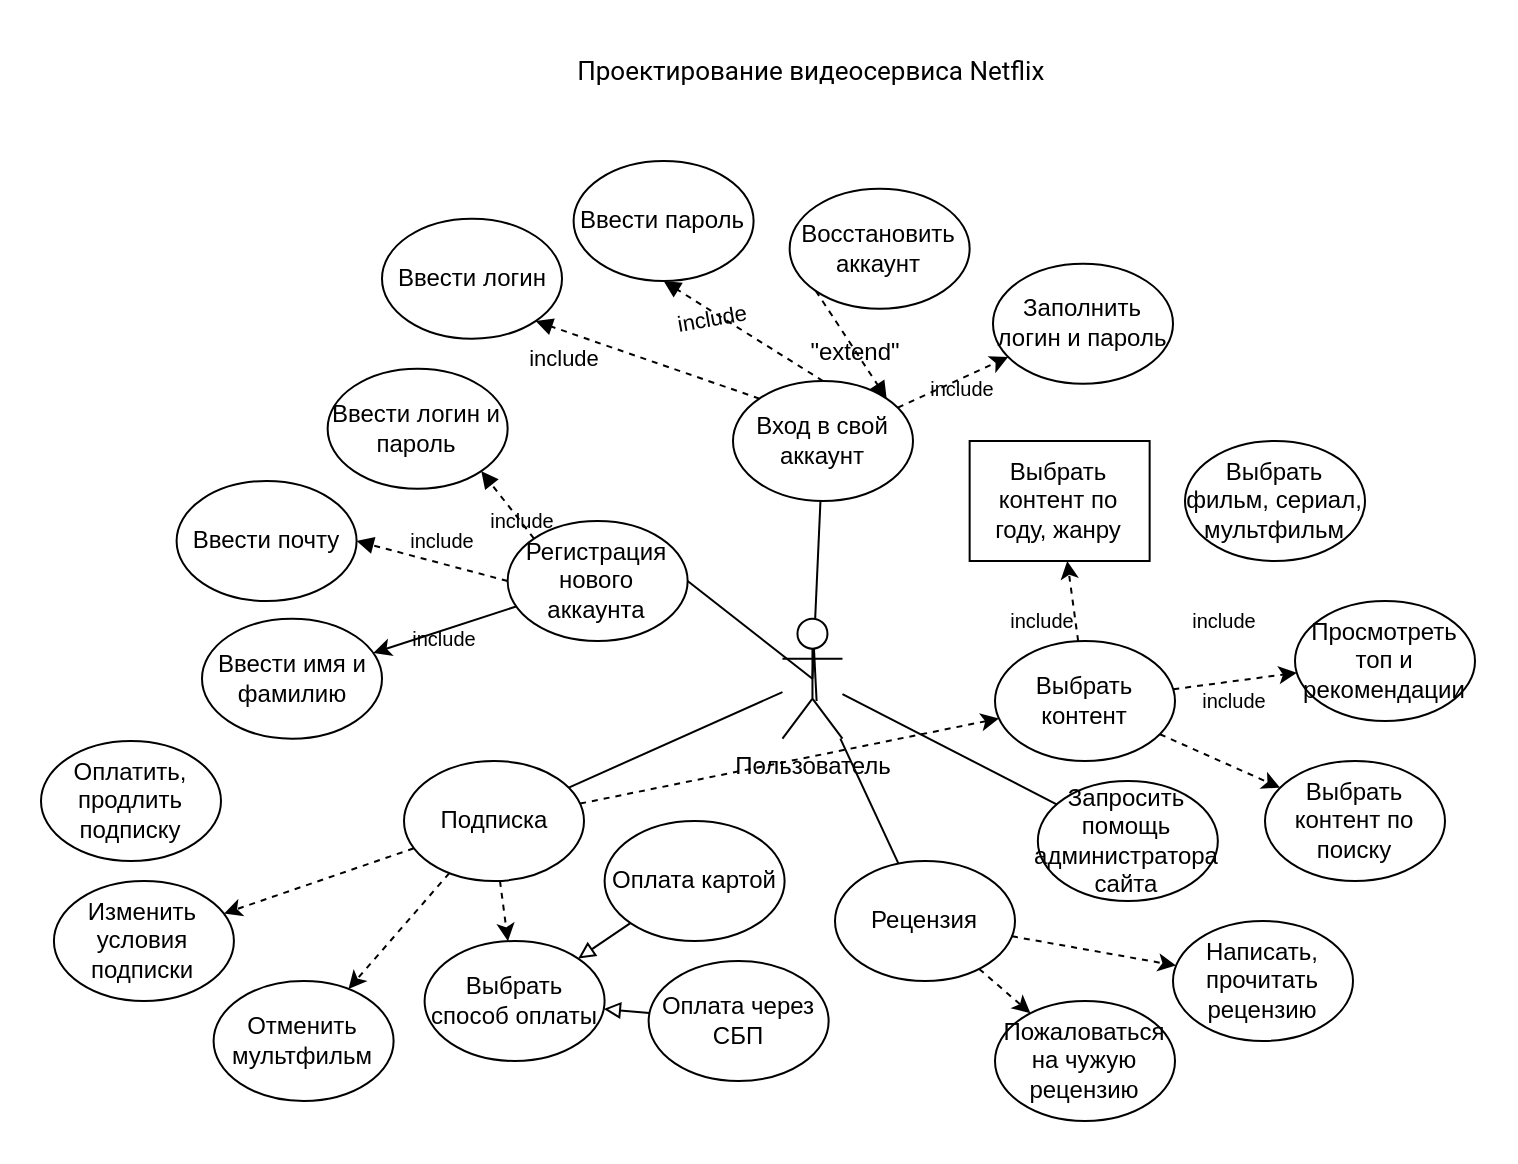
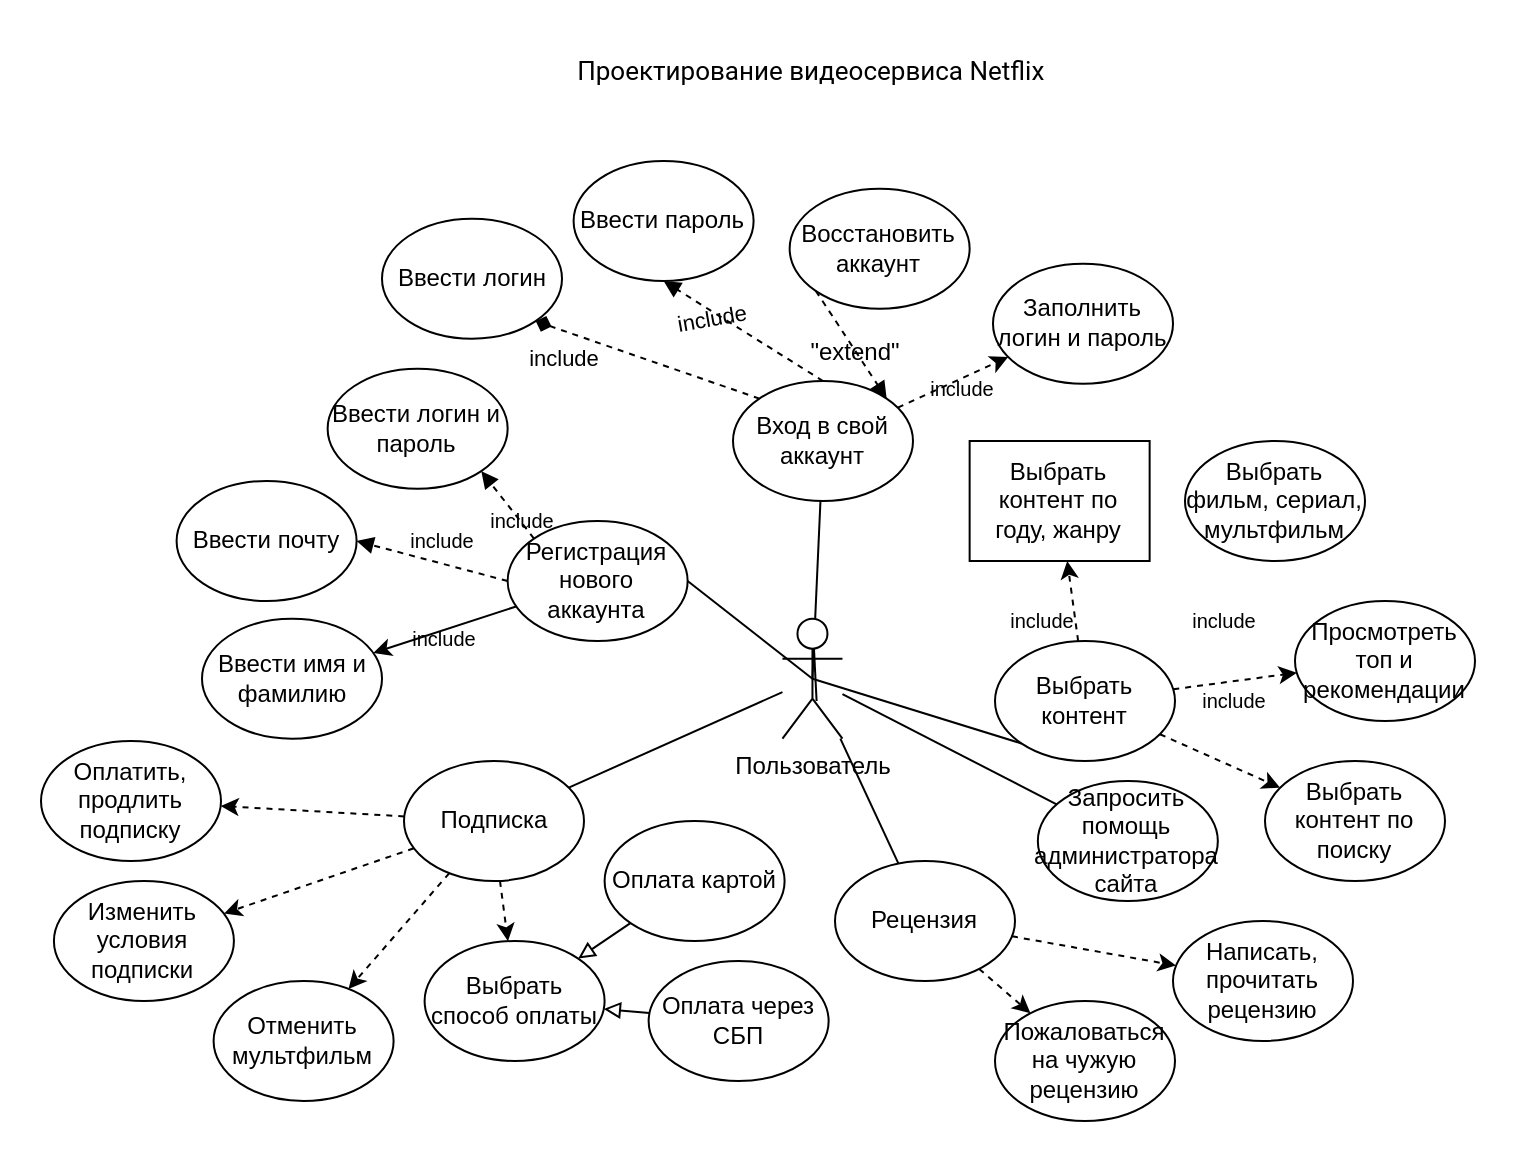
  <mxCell id="0" />
  <mxCell id="1" parent="0" />
  <mxCell id="2" value="&lt;span style=&quot;font-family: &amp;quot;roboto&amp;quot; , &amp;quot;robotodraft&amp;quot; , &amp;quot;helvetica&amp;quot; , &amp;quot;arial&amp;quot; , sans-serif ; font-size: 13px ; background-color: rgb(255 , 255 , 255)&quot;&gt;Проектирование видеосервиса Netflix&amp;nbsp;&lt;/span&gt;" style="text;html=1;strokeColor=none;fillColor=none;align=center;verticalAlign=middle;whiteSpace=wrap;rounded=0;" parent="1" vertex="1"><mxGeometry x="137" y="20" width="540" height="30" as="geometry" /></mxCell>
  <mxCell id="3" value="" style="rounded=0;orthogonalLoop=1;jettySize=auto;html=1;dashed=1;" parent="1" source="6" target="38" edge="1"><mxGeometry relative="1" as="geometry" /></mxCell>
  <mxCell id="4" value="" style="rounded=0;orthogonalLoop=1;jettySize=auto;html=1;dashed=1;" parent="1" source="6" target="39" edge="1"><mxGeometry relative="1" as="geometry" /></mxCell>
  <mxCell id="5" value="" style="rounded=0;orthogonalLoop=1;jettySize=auto;html=1;dashed=1;" parent="1" source="6" target="45" edge="1"><mxGeometry relative="1" as="geometry" /></mxCell>
  <mxCell id="6" value="Выбрать контент" style="ellipse;whiteSpace=wrap;html=1;" parent="1" vertex="1"><mxGeometry x="497" y="320" width="90" height="60" as="geometry" /></mxCell>
+ <mxCell id="7" value="" style="endArrow=none;html=1;rounded=0;entryX=0.5;entryY=0.5;entryDx=0;entryDy=0;entryPerimeter=0;exitX=0;exitY=1;exitDx=0;exitDy=0;startArrow=none;startFill=0;" parent="1" source="6" target="36" edge="1"><mxGeometry width="50" height="50" relative="1" as="geometry"><mxPoint x="662.8" y="430" as="sourcePoint" /><mxPoint x="712.8" y="380" as="targetPoint" /></mxGeometry></mxCell>
  <mxCell id="8" value="" style="rounded=0;orthogonalLoop=1;jettySize=auto;html=1;startArrow=none;startFill=0;endArrow=none;endFill=0;" parent="1" source="36" target="28" edge="1"><mxGeometry relative="1" as="geometry" /></mxCell>
  <mxCell id="9" value="" style="rounded=0;orthogonalLoop=1;jettySize=auto;html=1;dashed=1;" parent="1" source="10" target="31" edge="1"><mxGeometry relative="1" as="geometry" /></mxCell>
  <mxCell id="10" value="Вход в свой аккаунт" style="ellipse;whiteSpace=wrap;html=1;" parent="1" vertex="1"><mxGeometry x="366" y="190" width="90" height="60" as="geometry" /></mxCell>
  <mxCell id="11" value="" style="rounded=0;orthogonalLoop=1;jettySize=auto;html=1;dashed=0;" parent="1" source="12" target="32" edge="1"><mxGeometry relative="1" as="geometry" /></mxCell>
  <mxCell id="12" value="Регистрация нового аккаунта" style="ellipse;whiteSpace=wrap;html=1;" parent="1" vertex="1"><mxGeometry x="253.32" y="260" width="90" height="60" as="geometry" /></mxCell>
  <mxCell id="13" value="Ввести почту" style="ellipse;whiteSpace=wrap;html=1;" parent="1" vertex="1"><mxGeometry x="87.8" y="240" width="90" height="60" as="geometry" /></mxCell>
  <mxCell id="14" value="Ввести логин и пароль" style="ellipse;whiteSpace=wrap;html=1;" parent="1" vertex="1"><mxGeometry x="163.32" y="183.84" width="90" height="60" as="geometry" /></mxCell>
  <mxCell id="15" value="" style="html=1;verticalAlign=bottom;labelBackgroundColor=none;endArrow=block;endFill=1;dashed=1;rounded=0;exitX=0;exitY=0.5;exitDx=0;exitDy=0;entryX=1;entryY=0.5;entryDx=0;entryDy=0;" parent="1" source="12" target="13" edge="1"><mxGeometry width="160" relative="1" as="geometry"><mxPoint x="241.8" y="321.213" as="sourcePoint" /><mxPoint x="708.62" y="350" as="targetPoint" /></mxGeometry></mxCell>
  <mxCell id="16" value="" style="html=1;verticalAlign=bottom;labelBackgroundColor=none;endArrow=block;endFill=1;dashed=1;rounded=0;exitX=0;exitY=0;exitDx=0;exitDy=0;entryX=1;entryY=1;entryDx=0;entryDy=0;" parent="1" source="12" target="14" edge="1"><mxGeometry width="160" relative="1" as="geometry"><mxPoint x="228.62" y="300" as="sourcePoint" /><mxPoint x="708.62" y="350" as="targetPoint" /></mxGeometry></mxCell>
  <mxCell id="17" value="include" style="text;html=1;strokeColor=none;fillColor=none;align=center;verticalAlign=middle;whiteSpace=wrap;rounded=0;fontSize=10;rotation=0;" parent="1" vertex="1"><mxGeometry x="240.5" y="250" width="40" height="20" as="geometry" /></mxCell>
  <mxCell id="18" value="include" style="text;html=1;strokeColor=none;fillColor=none;align=center;verticalAlign=middle;whiteSpace=wrap;rounded=0;fontSize=10;rotation=0;" parent="1" vertex="1"><mxGeometry x="200.5" y="260" width="40" height="20" as="geometry" /></mxCell>
  <mxCell id="19" value="Ввести логин" style="ellipse;whiteSpace=wrap;html=1;" parent="1" vertex="1"><mxGeometry x="190.5" y="108.84" width="90" height="60" as="geometry" /></mxCell>
  <mxCell id="20" value="Ввести пароль" style="ellipse;whiteSpace=wrap;html=1;" parent="1" vertex="1"><mxGeometry x="286.3" y="80" width="90" height="60" as="geometry" /></mxCell>
  <mxCell id="21" value="Восстановить аккаунт" style="ellipse;whiteSpace=wrap;html=1;" parent="1" vertex="1"><mxGeometry x="394.32" y="93.84" width="90" height="60" as="geometry" /></mxCell>
  <mxCell id="22" value="" style="endArrow=none;html=1;rounded=0;fontSize=10;curved=1;exitX=1;exitY=0.5;exitDx=0;exitDy=0;entryX=0.5;entryY=0.5;entryDx=0;entryDy=0;entryPerimeter=0;" parent="1" source="12" target="36" edge="1"><mxGeometry width="50" height="50" relative="1" as="geometry"><mxPoint x="517.8" y="500" as="sourcePoint" /><mxPoint x="567.8" y="450" as="targetPoint" /></mxGeometry></mxCell>
  <mxCell id="23" value="" style="endArrow=none;html=1;rounded=0;fontSize=10;curved=1;entryX=0.5;entryY=0.5;entryDx=0;entryDy=0;entryPerimeter=0;" parent="1" source="10" target="36" edge="1"><mxGeometry width="50" height="50" relative="1" as="geometry"><mxPoint x="517.8" y="500" as="sourcePoint" /><mxPoint x="567.8" y="450" as="targetPoint" /></mxGeometry></mxCell>
  <mxCell id="24" value="" style="html=1;verticalAlign=bottom;labelBackgroundColor=none;endArrow=block;endFill=1;dashed=1;rounded=0;fontSize=10;curved=1;exitX=0.5;exitY=0;exitDx=0;exitDy=0;entryX=0.5;entryY=1;entryDx=0;entryDy=0;" parent="1" source="10" target="20" edge="1"><mxGeometry width="160" relative="1" as="geometry"><mxPoint x="312.05" y="174.627" as="sourcePoint" /><mxPoint x="265.69" y="147.053" as="targetPoint" /></mxGeometry></mxCell>
  <mxCell id="25" value="&lt;font style=&quot;font-size: 11px&quot;&gt;include&lt;/font&gt;" style="text;html=1;strokeColor=none;fillColor=none;align=center;verticalAlign=middle;whiteSpace=wrap;rounded=0;fontSize=10;rotation=-10;" parent="1" vertex="1"><mxGeometry x="336.3" y="148.84" width="40" height="20" as="geometry" /></mxCell>
- <mxCell id="26" value="" style="html=1;verticalAlign=bottom;labelBackgroundColor=none;endArrow=block;endFill=1;dashed=1;rounded=0;fontSize=10;curved=1;exitX=0;exitY=0;exitDx=0;exitDy=0;entryX=1;entryY=1;entryDx=0;entryDy=0;" parent="1" source="10" target="19" edge="1"><mxGeometry width="160" relative="1" as="geometry"><mxPoint x="302.8" y="220" as="sourcePoint" /><mxPoint x="248.8" y="230" as="targetPoint" /></mxGeometry></mxCell>
+ <mxCell id="26" value="" style="html=1;verticalAlign=bottom;labelBackgroundColor=none;endArrow=diamond;endFill=1;dashed=1;rounded=0;fontSize=10;curved=1;exitX=0;exitY=0;exitDx=0;exitDy=0;entryX=1;entryY=1;entryDx=0;entryDy=0;" parent="1" source="10" target="19" edge="1"><mxGeometry width="160" relative="1" as="geometry"><mxPoint x="302.8" y="220" as="sourcePoint" /><mxPoint x="248.8" y="230" as="targetPoint" /></mxGeometry></mxCell>
  <mxCell id="27" value="&lt;font style=&quot;font-size: 11px&quot;&gt;include&lt;/font&gt;" style="text;html=1;strokeColor=none;fillColor=none;align=center;verticalAlign=middle;whiteSpace=wrap;rounded=0;fontSize=10;rotation=0;" parent="1" vertex="1"><mxGeometry x="261.8" y="168.84" width="40" height="20" as="geometry" /></mxCell>
  <mxCell id="28" value="Запросить помощь администратора сайта" style="ellipse;whiteSpace=wrap;html=1;" parent="1" vertex="1"><mxGeometry x="518.42" y="390" width="90" height="60" as="geometry" /></mxCell>
  <mxCell id="29" value="" style="html=1;verticalAlign=bottom;labelBackgroundColor=none;endArrow=block;endFill=1;dashed=1;rounded=0;fontSize=10;curved=1;exitX=0;exitY=1;exitDx=0;exitDy=0;entryX=1;entryY=0;entryDx=0;entryDy=0;" parent="1" source="21" target="10" edge="1"><mxGeometry width="160" relative="1" as="geometry"><mxPoint x="315.98" y="198.787" as="sourcePoint" /><mxPoint x="283.12" y="152.553" as="targetPoint" /></mxGeometry></mxCell>
  <mxCell id="30" value="&quot;extend&quot;" style="text;html=1;strokeColor=none;fillColor=none;align=center;verticalAlign=middle;whiteSpace=wrap;rounded=0;fontSize=12;" parent="1" vertex="1"><mxGeometry x="402.3" y="168.84" width="51" height="15" as="geometry" /></mxCell>
  <mxCell id="31" value="Заполнить логин и пароль" style="ellipse;whiteSpace=wrap;html=1;" parent="1" vertex="1"><mxGeometry x="496" y="131.34" width="90" height="60" as="geometry" /></mxCell>
  <mxCell id="32" value="Ввести имя и фамилию" style="ellipse;whiteSpace=wrap;html=1;" parent="1" vertex="1"><mxGeometry x="100.5" y="308.84" width="90" height="60" as="geometry" /></mxCell>
  <mxCell id="33" value="" style="endArrow=none;html=1;rounded=0;entryX=0.5;entryY=0;entryDx=0;entryDy=0;" parent="1" target="36" edge="1"><mxGeometry width="50" height="50" relative="1" as="geometry"><mxPoint x="407.8" y="350" as="sourcePoint" /><mxPoint x="428" y="423" as="targetPoint" /></mxGeometry></mxCell>
  <mxCell id="34" value="" style="rounded=0;orthogonalLoop=1;jettySize=auto;html=1;endArrow=none;endFill=0;" parent="1" source="36" target="50" edge="1"><mxGeometry relative="1" as="geometry" /></mxCell>
  <mxCell id="35" value="" style="rounded=0;orthogonalLoop=1;jettySize=auto;html=1;endArrow=none;endFill=0;" parent="1" source="36" target="61" edge="1"><mxGeometry relative="1" as="geometry" /></mxCell>
  <mxCell id="36" value="Пользователь" style="shape=umlActor;verticalLabelPosition=bottom;verticalAlign=top;html=1;outlineConnect=0;" parent="1" vertex="1"><mxGeometry x="390.73" y="308.84" width="30" height="60" as="geometry" /></mxCell>
  <mxCell id="37" value="Выбрать фильм, сериал, мультфильм" style="ellipse;whiteSpace=wrap;html=1;" parent="1" vertex="1"><mxGeometry x="592" y="220" width="90" height="60" as="geometry" /></mxCell>
  <mxCell id="38" value="Выбрать контент по году, жанру" style="whiteSpace=wrap;html=1;rounded=0;" parent="1" vertex="1"><mxGeometry x="484.32" y="220" width="90" height="60" as="geometry" /></mxCell>
  <mxCell id="39" value="Просмотреть топ и рекомендации" style="ellipse;whiteSpace=wrap;html=1;" parent="1" vertex="1"><mxGeometry x="647" y="300" width="90" height="60" as="geometry" /></mxCell>
  <mxCell id="40" value="include" style="text;html=1;strokeColor=none;fillColor=none;align=center;verticalAlign=middle;whiteSpace=wrap;rounded=0;fontSize=10;rotation=0;" parent="1" vertex="1"><mxGeometry x="201.5" y="308.84" width="40" height="20" as="geometry" /></mxCell>
  <mxCell id="41" value="include" style="text;html=1;strokeColor=none;fillColor=none;align=center;verticalAlign=middle;whiteSpace=wrap;rounded=0;fontSize=10;rotation=0;" parent="1" vertex="1"><mxGeometry x="501" y="300" width="40" height="20" as="geometry" /></mxCell>
  <mxCell id="42" value="include" style="text;html=1;strokeColor=none;fillColor=none;align=center;verticalAlign=middle;whiteSpace=wrap;rounded=0;fontSize=10;rotation=0;" parent="1" vertex="1"><mxGeometry x="592" y="300" width="40" height="20" as="geometry" /></mxCell>
  <mxCell id="43" value="include" style="text;html=1;strokeColor=none;fillColor=none;align=center;verticalAlign=middle;whiteSpace=wrap;rounded=0;fontSize=10;rotation=0;" parent="1" vertex="1"><mxGeometry x="461" y="183.84" width="40" height="20" as="geometry" /></mxCell>
  <mxCell id="44" value="include" style="text;html=1;strokeColor=none;fillColor=none;align=center;verticalAlign=middle;whiteSpace=wrap;rounded=0;fontSize=10;rotation=0;" parent="1" vertex="1"><mxGeometry x="597" y="340" width="40" height="20" as="geometry" /></mxCell>
  <mxCell id="45" value="Выбрать контент по поиску" style="ellipse;whiteSpace=wrap;html=1;" parent="1" vertex="1"><mxGeometry x="632" y="380" width="90" height="60" as="geometry" /></mxCell>
- <mxCell id="46" value="" style="rounded=0;orthogonalLoop=1;jettySize=auto;html=1;dashed=1;" parent="1" source="50" target="6" edge="1"><mxGeometry relative="1" as="geometry" /></mxCell>
+ <mxCell id="46" value="" style="rounded=0;orthogonalLoop=1;jettySize=auto;html=1;dashed=1;" parent="1" source="50" target="51" edge="1"><mxGeometry relative="1" as="geometry" /></mxCell>
  <mxCell id="47" value="" style="rounded=0;orthogonalLoop=1;jettySize=auto;html=1;dashed=1;" parent="1" source="50" target="52" edge="1"><mxGeometry relative="1" as="geometry" /></mxCell>
  <mxCell id="48" value="" style="rounded=0;orthogonalLoop=1;jettySize=auto;html=1;dashed=1;" parent="1" source="50" target="53" edge="1"><mxGeometry relative="1" as="geometry" /></mxCell>
  <mxCell id="49" value="" style="rounded=0;orthogonalLoop=1;jettySize=auto;html=1;dashed=1;" parent="1" source="50" target="54" edge="1"><mxGeometry relative="1" as="geometry" /></mxCell>
  <mxCell id="50" value="Подписка" style="ellipse;whiteSpace=wrap;html=1;" parent="1" vertex="1"><mxGeometry x="201.5" y="380" width="90" height="60" as="geometry" /></mxCell>
  <mxCell id="51" value="Оплатить, продлить подписку" style="ellipse;whiteSpace=wrap;html=1;" parent="1" vertex="1"><mxGeometry x="20" y="370" width="90" height="60" as="geometry" /></mxCell>
  <mxCell id="52" value="Изменить условия подписки" style="ellipse;whiteSpace=wrap;html=1;" parent="1" vertex="1"><mxGeometry x="26.46" y="440" width="90" height="60" as="geometry" /></mxCell>
  <mxCell id="53" value="Отменить мультфильм" style="ellipse;whiteSpace=wrap;html=1;" parent="1" vertex="1"><mxGeometry x="106.3" y="490" width="90" height="60" as="geometry" /></mxCell>
  <mxCell id="54" value="Выбрать способ оплаты" style="ellipse;whiteSpace=wrap;html=1;" parent="1" vertex="1"><mxGeometry x="211.8" y="470" width="90" height="60" as="geometry" /></mxCell>
  <mxCell id="55" value="" style="rounded=0;orthogonalLoop=1;jettySize=auto;html=1;endArrow=block;endFill=0;" parent="1" source="56" target="54" edge="1"><mxGeometry relative="1" as="geometry" /></mxCell>
  <mxCell id="56" value="Оплата картой" style="ellipse;whiteSpace=wrap;html=1;" parent="1" vertex="1"><mxGeometry x="301.8" y="410" width="90" height="60" as="geometry" /></mxCell>
  <mxCell id="57" value="" style="rounded=0;orthogonalLoop=1;jettySize=auto;html=1;endArrow=block;endFill=0;" parent="1" source="58" target="54" edge="1"><mxGeometry relative="1" as="geometry" /></mxCell>
  <mxCell id="58" value="Оплата через СБП" style="ellipse;whiteSpace=wrap;html=1;" parent="1" vertex="1"><mxGeometry x="323.82" y="480" width="90" height="60" as="geometry" /></mxCell>
  <mxCell id="59" value="" style="rounded=0;orthogonalLoop=1;jettySize=auto;html=1;dashed=1;" parent="1" source="61" target="62" edge="1"><mxGeometry relative="1" as="geometry" /></mxCell>
  <mxCell id="60" value="" style="rounded=0;orthogonalLoop=1;jettySize=auto;html=1;dashed=1;" parent="1" source="61" target="63" edge="1"><mxGeometry relative="1" as="geometry" /></mxCell>
  <mxCell id="61" value="Рецензия" style="ellipse;whiteSpace=wrap;html=1;" parent="1" vertex="1"><mxGeometry x="417" y="430" width="90" height="60" as="geometry" /></mxCell>
  <mxCell id="62" value="Написать, прочитать рецензию" style="ellipse;whiteSpace=wrap;html=1;" parent="1" vertex="1"><mxGeometry x="586" y="460" width="90" height="60" as="geometry" /></mxCell>
  <mxCell id="63" value="Пожаловаться на чужую рецензию" style="ellipse;whiteSpace=wrap;html=1;" parent="1" vertex="1"><mxGeometry x="497" y="500" width="90" height="60" as="geometry" /></mxCell>
